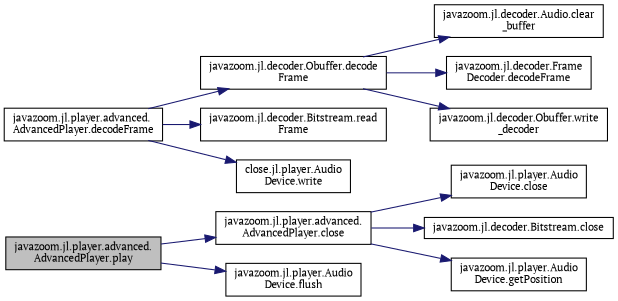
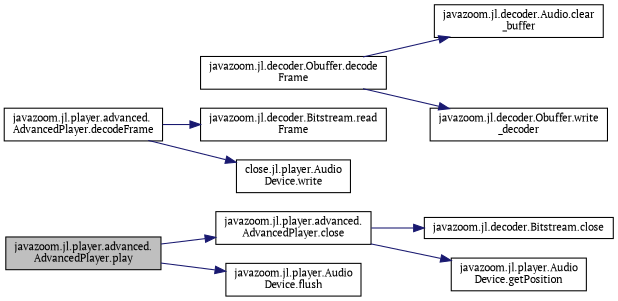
  digraph {
    fontname="PT Serif"
    rankdir=LR
    node [color=black fillcolor=white fontname="PT Serif" fontsize=10 shape=record style=filled]
    edge [color=midnightblue fontname="PT Serif" fontsize=10 labelfontname=Helvetica labelfontsize=10 style=solid]
    n1 [fillcolor=grey75 fontcolor=black height=0.2 label="javazoom.jl.player.advanced.\lAdvancedPlayer.play" width=0.4]
    n2 [height=0.2 label="javazoom.jl.player.advanced.\lAdvancedPlayer.close" width=0.4]
    n3 [height=0.2 label="javazoom.jl.player.Audio\lDevice.flush" width=0.4]
-   n4 [height=0.2 label="javazoom.jl.player.Audio\lDevice.close" width=0.4]
    n5 [height=0.2 label="javazoom.jl.decoder.Bitstream.close" width=0.4]
    n6 [height=0.2 label="javazoom.jl.player.Audio\lDevice.getPosition" width=0.4]
    n7 [height=0.2 label="javazoom.jl.player.advanced.\lAdvancedPlayer.decodeFrame" width=0.4]
    n8 [height=0.2 label="javazoom.jl.decoder.Obuffer.decode\lFrame" width=0.4]
    n9 [height=0.2 label="javazoom.jl.decoder.Bitstream.read\lFrame" width=0.4]
    n10 [height=0.2 label="close.jl.player.Audio\lDevice.write" width=0.4]
    n11 [height=0.2 label="javazoom.jl.decoder.Audio.clear\l_buffer" width=0.4]
-   n12 [height=0.2 label="javazoom.jl.decoder.Frame\lDecoder.decodeFrame" width=0.4]
    n13 [height=0.2 label="javazoom.jl.decoder.Obuffer.write\l_decoder" width=0.4]
    n1 -> n2
    n1 -> n3
-   n2 -> n4
    n2 -> n5
    n2 -> n6
-   n7 -> n8
    n7 -> n9
    n7 -> n10
    n8 -> n11
-   n8 -> n12
    n8 -> n13
  }
